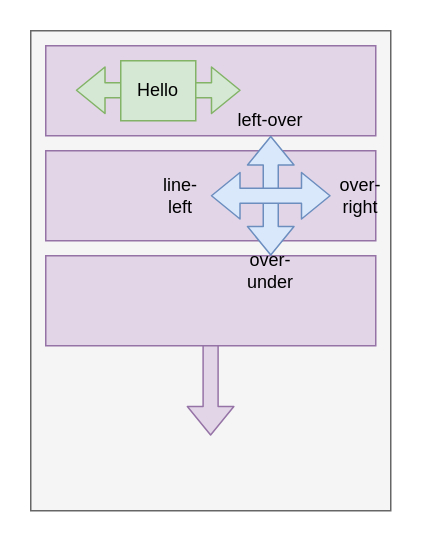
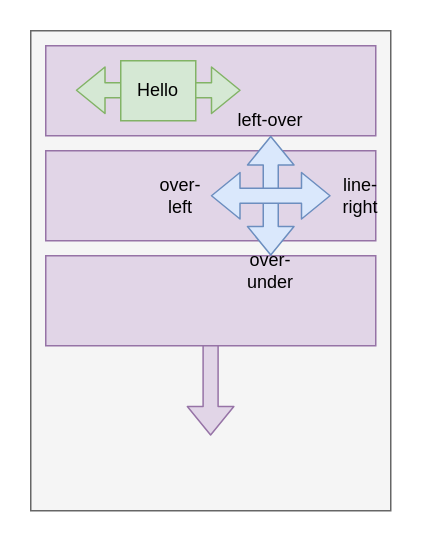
  <mxCell id="0" />
  <mxCell id="1" parent="0" />
  <mxCell id="2" value="" style="rounded=0;whiteSpace=wrap;html=1;fillColor=#f5f5f5;strokeColor=#666666;fontColor=#333333;" parent="1" vertex="1"><mxGeometry x="20" y="20" width="240" height="320" as="geometry" /></mxCell>
  <mxCell id="3" value="" style="shape=flexArrow;endArrow=classic;html=1;fillColor=#e1d5e7;strokeColor=#9673a6;" parent="1" edge="1"><mxGeometry width="50" height="50" relative="1" as="geometry"><mxPoint x="139.9" y="220" as="sourcePoint" /><mxPoint x="139.9" y="290" as="targetPoint" /></mxGeometry></mxCell>
  <mxCell id="4" value="" style="rounded=0;whiteSpace=wrap;html=1;fillColor=#e1d5e7;strokeColor=#9673a6;" parent="1" vertex="1"><mxGeometry x="30" y="30" width="220" height="60" as="geometry" /></mxCell>
  <mxCell id="5" value="" style="rounded=0;whiteSpace=wrap;html=1;fillColor=#e1d5e7;strokeColor=#9673a6;" parent="1" vertex="1"><mxGeometry x="30" y="100" width="220" height="60" as="geometry" /></mxCell>
  <mxCell id="6" value="" style="rounded=0;whiteSpace=wrap;html=1;fillColor=#e1d5e7;strokeColor=#9673a6;" parent="1" vertex="1"><mxGeometry x="30" y="170" width="220" height="60" as="geometry" /></mxCell>
  <mxCell id="7" value="left-over" style="text;html=1;strokeColor=none;fillColor=none;align=center;verticalAlign=middle;whiteSpace=wrap;rounded=0;" parent="1" vertex="1"><mxGeometry x="150" y="70" width="60" height="20" as="geometry" /></mxCell>
  <mxCell id="8" value="over-under" style="text;html=1;strokeColor=none;fillColor=none;align=center;verticalAlign=middle;whiteSpace=wrap;rounded=0;" parent="1" vertex="1"><mxGeometry x="150" y="170" width="60" height="20" as="geometry" /></mxCell>
  <mxCell id="9" value="" style="shape=flexArrow;endArrow=classic;startArrow=classic;html=1;fillColor=#dae8fc;strokeColor=#6c8ebf;" parent="1" edge="1"><mxGeometry width="50" height="50" relative="1" as="geometry"><mxPoint x="180" y="170" as="sourcePoint" /><mxPoint x="180" y="90" as="targetPoint" /></mxGeometry></mxCell>
- <mxCell id="10" value="line-left" style="text;html=1;strokeColor=none;fillColor=none;align=center;verticalAlign=middle;whiteSpace=wrap;rounded=0;" vertex="1" parent="1"><mxGeometry x="100" y="120" width="40" height="20" as="geometry" /></mxCell>
- <mxCell id="11" value="over-right" style="text;html=1;strokeColor=none;fillColor=none;align=center;verticalAlign=middle;whiteSpace=wrap;rounded=0;" vertex="1" parent="1"><mxGeometry x="220" y="120" width="40" height="20" as="geometry" /></mxCell>
+ <mxCell id="10" value="over-left" style="text;html=1;strokeColor=none;fillColor=none;align=center;verticalAlign=middle;whiteSpace=wrap;rounded=0;" vertex="1" parent="1"><mxGeometry x="100" y="120" width="40" height="20" as="geometry" /></mxCell>
+ <mxCell id="11" value="line-right" style="text;html=1;strokeColor=none;fillColor=none;align=center;verticalAlign=middle;whiteSpace=wrap;rounded=0;" vertex="1" parent="1"><mxGeometry x="220" y="120" width="40" height="20" as="geometry" /></mxCell>
  <mxCell id="12" value="" style="shape=flexArrow;endArrow=classic;startArrow=classic;html=1;fillColor=#dae8fc;strokeColor=#6c8ebf;" edge="1" parent="1"><mxGeometry width="50" height="50" relative="1" as="geometry"><mxPoint x="140" y="130" as="sourcePoint" /><mxPoint x="220" y="130" as="targetPoint" /></mxGeometry></mxCell>
  <mxCell id="13" value="" style="shape=flexArrow;endArrow=classic;startArrow=classic;html=1;fillColor=#d5e8d4;strokeColor=#82b366;" edge="1" parent="1"><mxGeometry width="50" height="50" relative="1" as="geometry"><mxPoint x="160" y="59.66" as="sourcePoint" /><mxPoint x="50" y="59.66" as="targetPoint" /></mxGeometry></mxCell>
  <mxCell id="14" value="" style="rounded=0;whiteSpace=wrap;html=1;fillColor=#d5e8d4;strokeColor=#82b366;" vertex="1" parent="1"><mxGeometry x="80" y="40" width="50" height="40" as="geometry" /></mxCell>
  <mxCell id="15" value="Hello" style="text;html=1;strokeColor=none;fillColor=none;align=center;verticalAlign=middle;whiteSpace=wrap;rounded=0;rotation=0;" vertex="1" parent="1"><mxGeometry x="85" y="50" width="40" height="20" as="geometry" /></mxCell>
